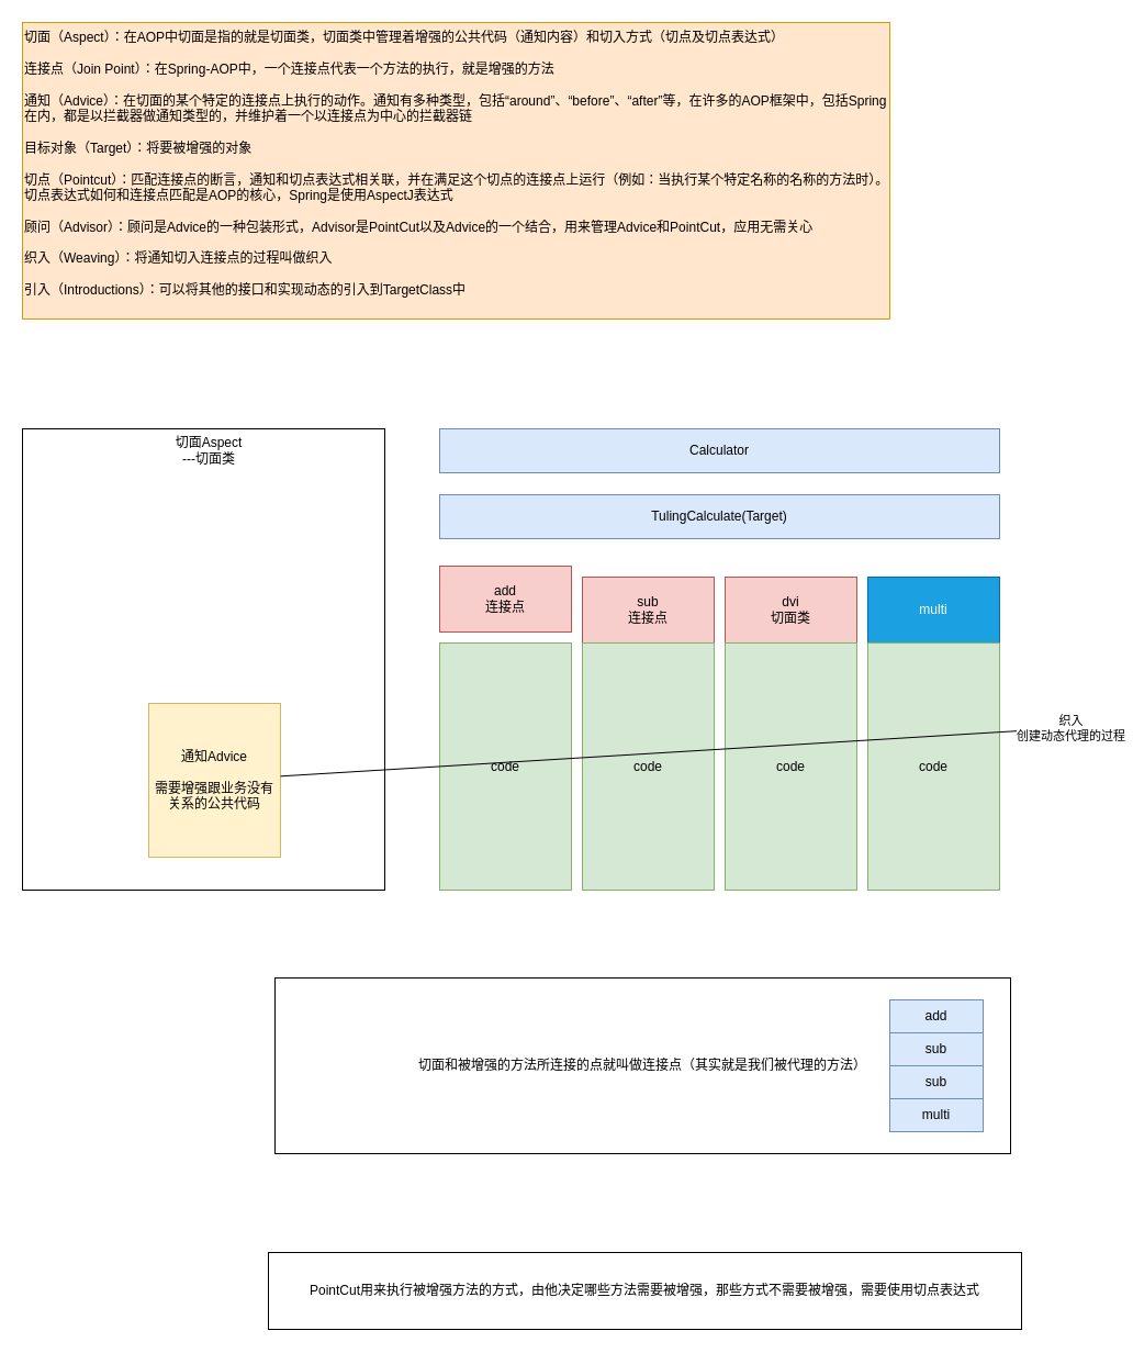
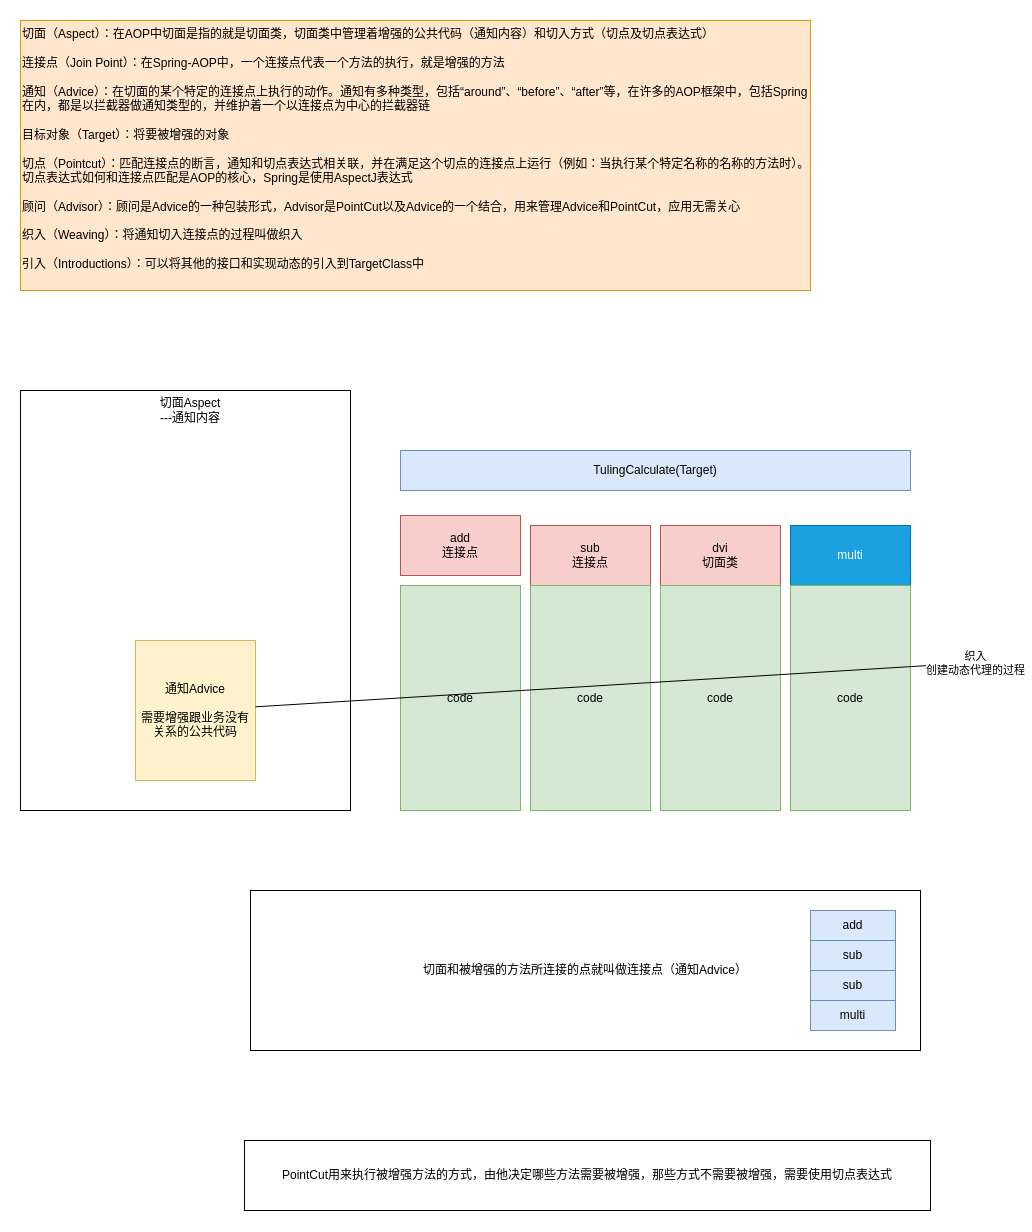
  <mxCell id="0" />
  <mxCell id="1" parent="0" />
  <mxCell id="2" value="" style="rounded=0;whiteSpace=wrap;html=1;align=center;verticalAlign=top;" vertex="1" parent="1"><mxGeometry x="20" y="390" width="330" height="420" as="geometry" /></mxCell>
  <mxCell id="3" value="切面（Aspect）：在AOP中切面是指的就是切面类，切面类中管理着增强的公共代码（通知内容）和切入方式（切点及切点表达式）&lt;br&gt;&lt;br&gt;连接点（Join Point）：在Spring-AOP中，一个连接点代表一个方法的执行，就是增强的方法&lt;br&gt;&lt;br&gt;通知（Advice）：在切面的某个特定的连接点上执行的动作。通知有多种类型，包括“around”、“before”、“after”等，在许多的AOP框架中，包括Spring在内，都是以拦截器做通知类型的，并维护着一个以连接点为中心的拦截器链&lt;br&gt;&lt;br&gt;目标对象（Target）：将要被增强的对象&lt;br&gt;&lt;br&gt;切点（Pointcut）：匹配连接点的断言，通知和切点表达式相关联，并在满足这个切点的连接点上运行（例如：当执行某个特定名称的名称的方法时）。切点表达式如何和连接点匹配是AOP的核心，Spring是使用AspectJ表达式&lt;br&gt;&lt;br&gt;顾问（Advisor）：顾问是Advice的一种包装形式，Advisor是PointCut以及Advice的一个结合，用来管理Advice和PointCut，应用无需关心&lt;br&gt;&lt;br&gt;织入（Weaving）：将通知切入连接点的过程叫做织入&lt;br&gt;&lt;br&gt;引入（Introductions）：可以将其他的接口和实现动态的引入到TargetClass中" style="text;html=1;strokeColor=#d79b00;fillColor=#ffe6cc;align=left;verticalAlign=top;whiteSpace=wrap;rounded=0;" vertex="1" parent="1"><mxGeometry x="20" y="20" width="790" height="270" as="geometry" /></mxCell>
  <mxCell id="4" value="通知Advice&lt;br&gt;&lt;br&gt;需要增强跟业务没有关系的公共代码" style="rounded=0;whiteSpace=wrap;html=1;align=center;verticalAlign=middle;fillColor=#fff2cc;strokeColor=#d6b656;" vertex="1" parent="1"><mxGeometry x="135" y="640" width="120" height="140" as="geometry" /></mxCell>
- <mxCell id="5" value="切面Aspect&lt;br&gt;---切面类" style="text;html=1;strokeColor=none;fillColor=none;align=center;verticalAlign=middle;whiteSpace=wrap;rounded=0;" vertex="1" parent="1"><mxGeometry x="135" y="390" width="110" height="40" as="geometry" /></mxCell>
- <mxCell id="6" value="Calculator" style="rounded=0;whiteSpace=wrap;html=1;align=center;verticalAlign=middle;fillColor=#dae8fc;strokeColor=#6c8ebf;" vertex="1" parent="1"><mxGeometry x="400" y="390" width="510" height="40" as="geometry" /></mxCell>
+ <mxCell id="5" value="切面Aspect&lt;br&gt;---通知内容" style="text;html=1;strokeColor=none;fillColor=none;align=center;verticalAlign=middle;whiteSpace=wrap;rounded=0;" vertex="1" parent="1"><mxGeometry x="135" y="390" width="110" height="40" as="geometry" /></mxCell>
  <mxCell id="7" value="TulingCalculate(Target)" style="rounded=0;whiteSpace=wrap;html=1;align=center;verticalAlign=middle;fillColor=#dae8fc;strokeColor=#6c8ebf;" vertex="1" parent="1"><mxGeometry x="400" y="450" width="510" height="40" as="geometry" /></mxCell>
  <mxCell id="8" value="add&lt;br&gt;连接点" style="rounded=0;whiteSpace=wrap;html=1;align=center;verticalAlign=middle;fillColor=#f8cecc;strokeColor=#b85450;" vertex="1" parent="1"><mxGeometry x="400" y="515" width="120" height="60" as="geometry" /></mxCell>
  <mxCell id="9" value="dvi&lt;br&gt;切面类" style="rounded=0;whiteSpace=wrap;html=1;align=center;verticalAlign=middle;fillColor=#f8cecc;strokeColor=#b85450;" vertex="1" parent="1"><mxGeometry x="660" y="525" width="120" height="60" as="geometry" /></mxCell>
  <mxCell id="10" value="sub&lt;br&gt;连接点" style="rounded=0;whiteSpace=wrap;html=1;align=center;verticalAlign=middle;fillColor=#f8cecc;strokeColor=#b85450;" vertex="1" parent="1"><mxGeometry x="530" y="525" width="120" height="60" as="geometry" /></mxCell>
  <mxCell id="11" value="multi" style="rounded=0;whiteSpace=wrap;html=1;align=center;verticalAlign=middle;fillColor=#1ba1e2;fontColor=#ffffff;strokeColor=#006EAF;" vertex="1" parent="1"><mxGeometry x="790" y="525" width="120" height="60" as="geometry" /></mxCell>
  <mxCell id="12" value="code" style="rounded=0;whiteSpace=wrap;html=1;align=center;verticalAlign=middle;fillColor=#d5e8d4;strokeColor=#82b366;" vertex="1" parent="1"><mxGeometry x="400" y="585" width="120" height="225" as="geometry" /></mxCell>
  <mxCell id="13" value="code" style="rounded=0;whiteSpace=wrap;html=1;align=center;verticalAlign=middle;fillColor=#d5e8d4;strokeColor=#82b366;" vertex="1" parent="1"><mxGeometry x="530" y="585" width="120" height="225" as="geometry" /></mxCell>
  <mxCell id="14" value="code" style="rounded=0;whiteSpace=wrap;html=1;align=center;verticalAlign=middle;fillColor=#d5e8d4;strokeColor=#82b366;" vertex="1" parent="1"><mxGeometry x="660" y="585" width="120" height="225" as="geometry" /></mxCell>
  <mxCell id="15" value="code" style="rounded=0;whiteSpace=wrap;html=1;align=center;verticalAlign=middle;fillColor=#d5e8d4;strokeColor=#82b366;" vertex="1" parent="1"><mxGeometry x="790" y="585" width="120" height="225" as="geometry" /></mxCell>
  <mxCell id="16" value="" style="endArrow=classic;html=1;rounded=0;" edge="1" parent="1" source="4"><mxGeometry width="50" height="50" relative="1" as="geometry"><mxPoint x="270" y="670" as="sourcePoint" /><mxPoint x="1010" y="660" as="targetPoint" /></mxGeometry></mxCell>
  <mxCell id="17" value="织入&lt;br&gt;创建动态代理的过程" style="edgeLabel;html=1;align=center;verticalAlign=middle;resizable=0;points=[];" vertex="1" connectable="0" parent="16"><mxGeometry x="0.906" relative="1" as="geometry"><mxPoint as="offset" /></mxGeometry></mxCell>
- <mxCell id="18" value="切面和被增强的方法所连接的点就叫做连接点（其实就是我们被代理的方法）" style="rounded=0;whiteSpace=wrap;html=1;align=center;verticalAlign=middle;" vertex="1" parent="1"><mxGeometry x="250" y="890" width="670" height="160" as="geometry" /></mxCell>
+ <mxCell id="18" value="切面和被增强的方法所连接的点就叫做连接点（通知Advice）" style="rounded=0;whiteSpace=wrap;html=1;align=center;verticalAlign=middle;" vertex="1" parent="1"><mxGeometry x="250" y="890" width="670" height="160" as="geometry" /></mxCell>
  <mxCell id="19" value="add" style="rounded=0;whiteSpace=wrap;html=1;align=center;verticalAlign=middle;fillColor=#dae8fc;strokeColor=#6c8ebf;" vertex="1" parent="1"><mxGeometry x="810" y="910" width="85" height="30" as="geometry" /></mxCell>
  <mxCell id="20" value="sub" style="rounded=0;whiteSpace=wrap;html=1;align=center;verticalAlign=middle;fillColor=#dae8fc;strokeColor=#6c8ebf;" vertex="1" parent="1"><mxGeometry x="810" y="940" width="85" height="30" as="geometry" /></mxCell>
  <mxCell id="21" value="sub" style="rounded=0;whiteSpace=wrap;html=1;align=center;verticalAlign=middle;fillColor=#dae8fc;strokeColor=#6c8ebf;" vertex="1" parent="1"><mxGeometry x="810" y="970" width="85" height="30" as="geometry" /></mxCell>
  <mxCell id="22" value="multi" style="rounded=0;whiteSpace=wrap;html=1;align=center;verticalAlign=middle;fillColor=#dae8fc;strokeColor=#6c8ebf;" vertex="1" parent="1"><mxGeometry x="810" y="1000" width="85" height="30" as="geometry" /></mxCell>
  <mxCell id="23" value="PointCut用来执行被增强方法的方式，由他决定哪些方法需要被增强，那些方式不需要被增强，需要使用切点表达式" style="rounded=0;whiteSpace=wrap;html=1;align=center;verticalAlign=middle;" vertex="1" parent="1"><mxGeometry x="244" y="1140" width="686" height="70" as="geometry" /></mxCell>
